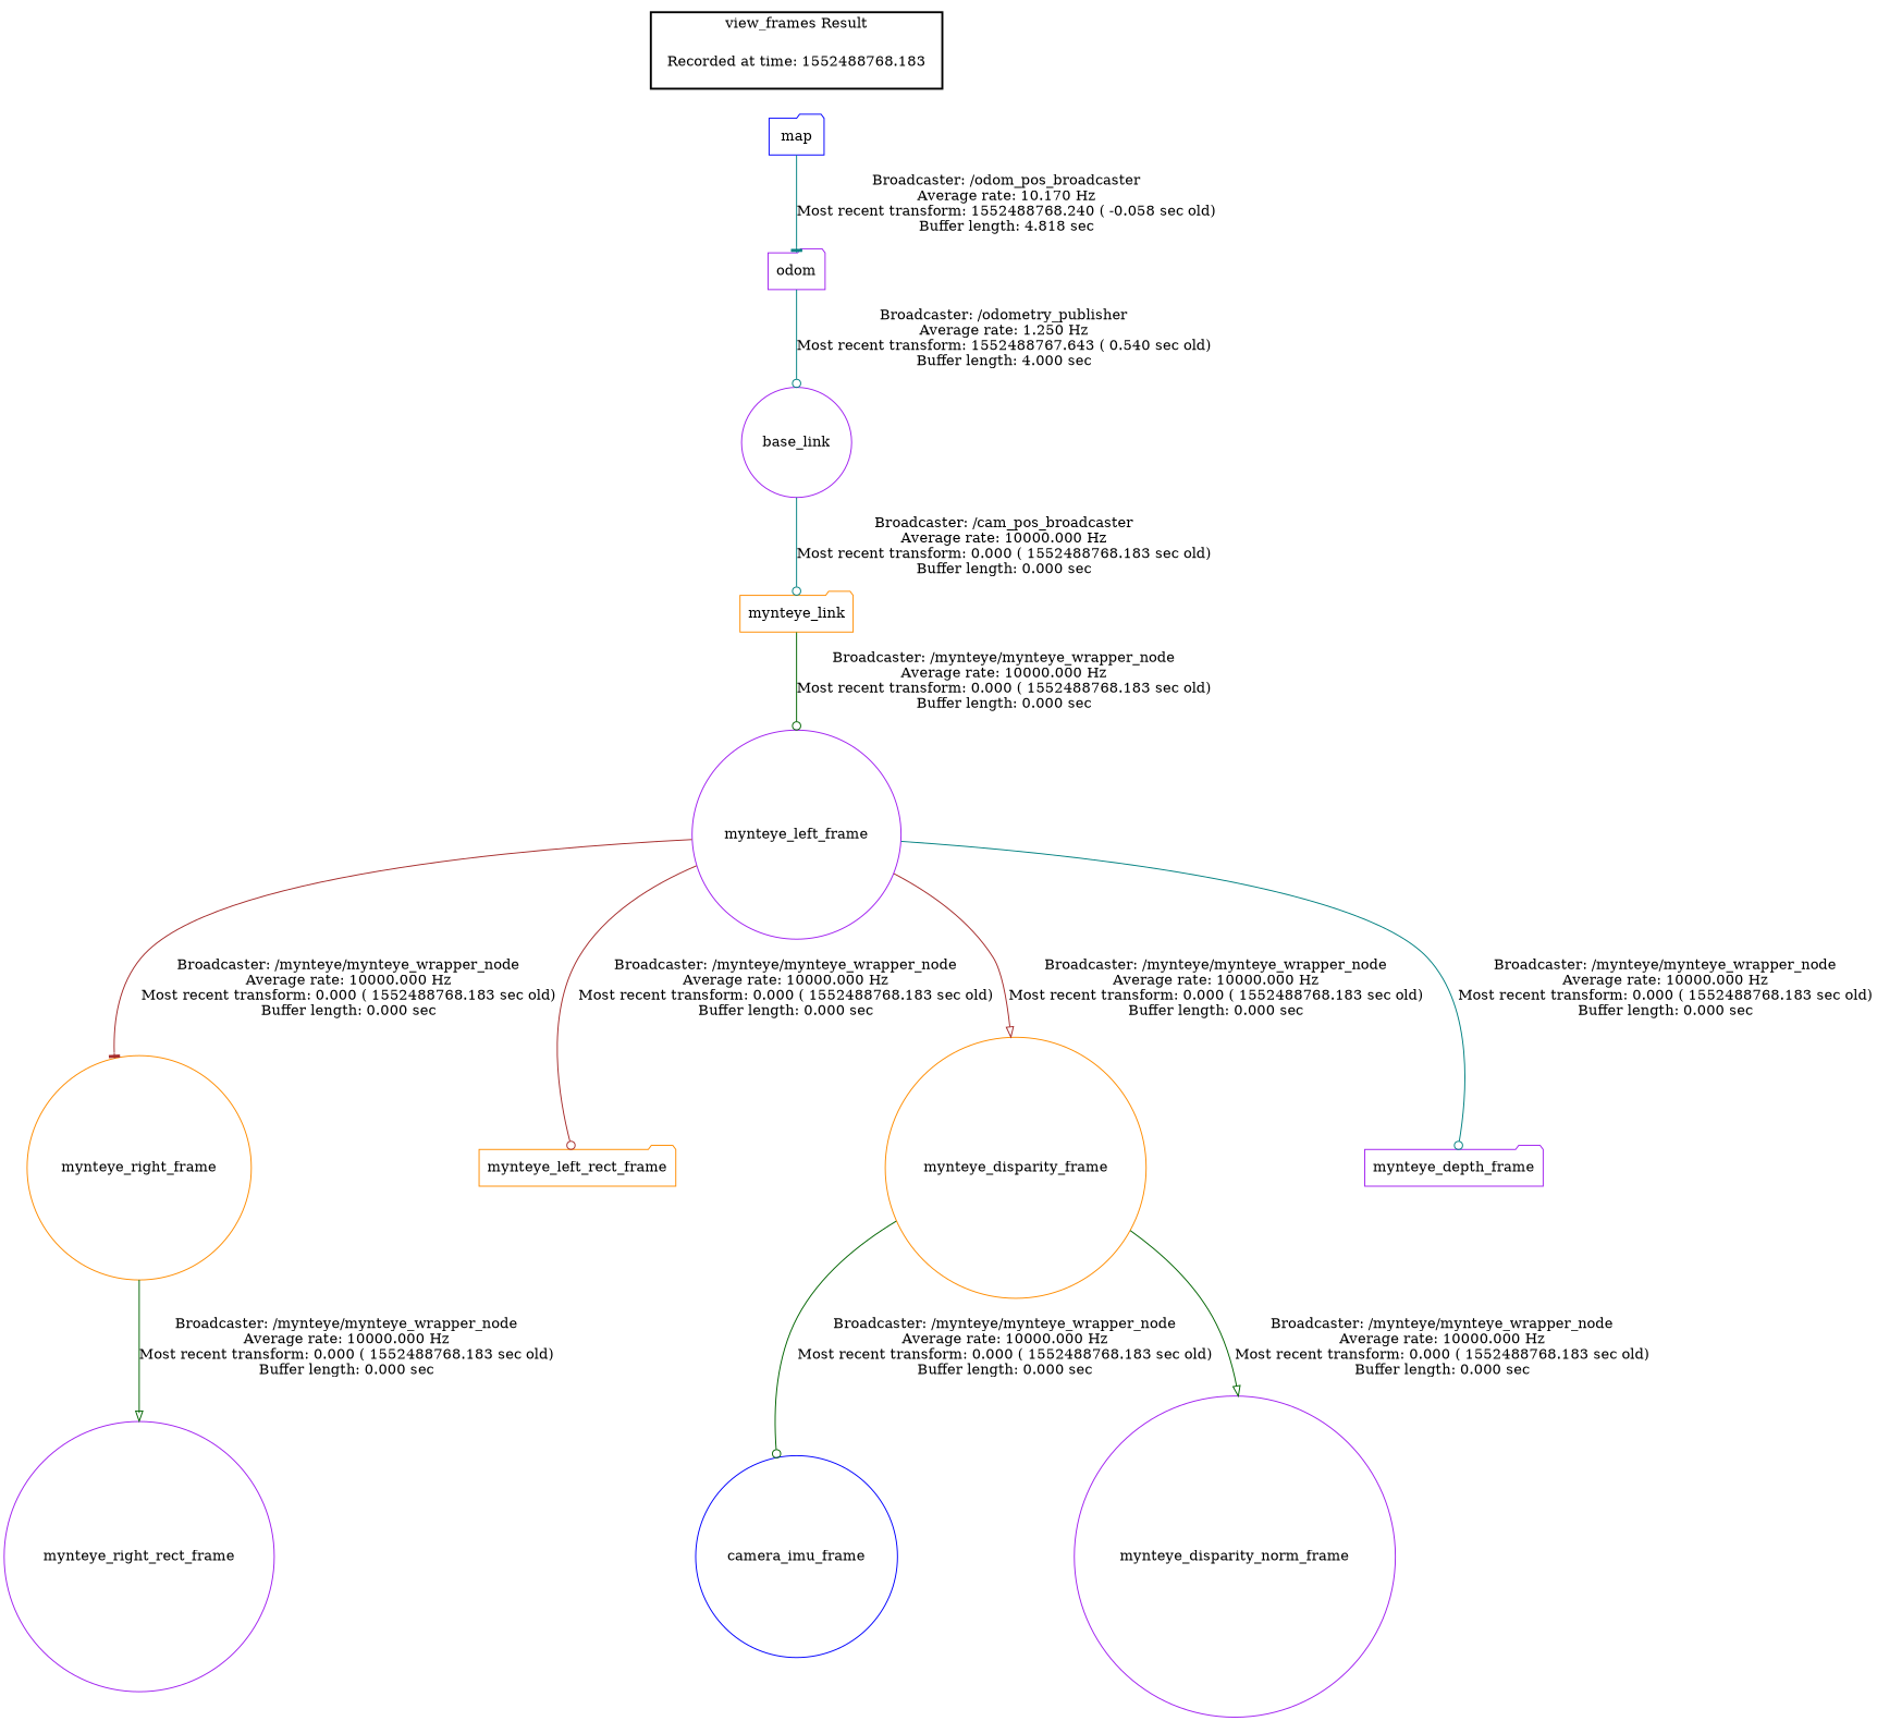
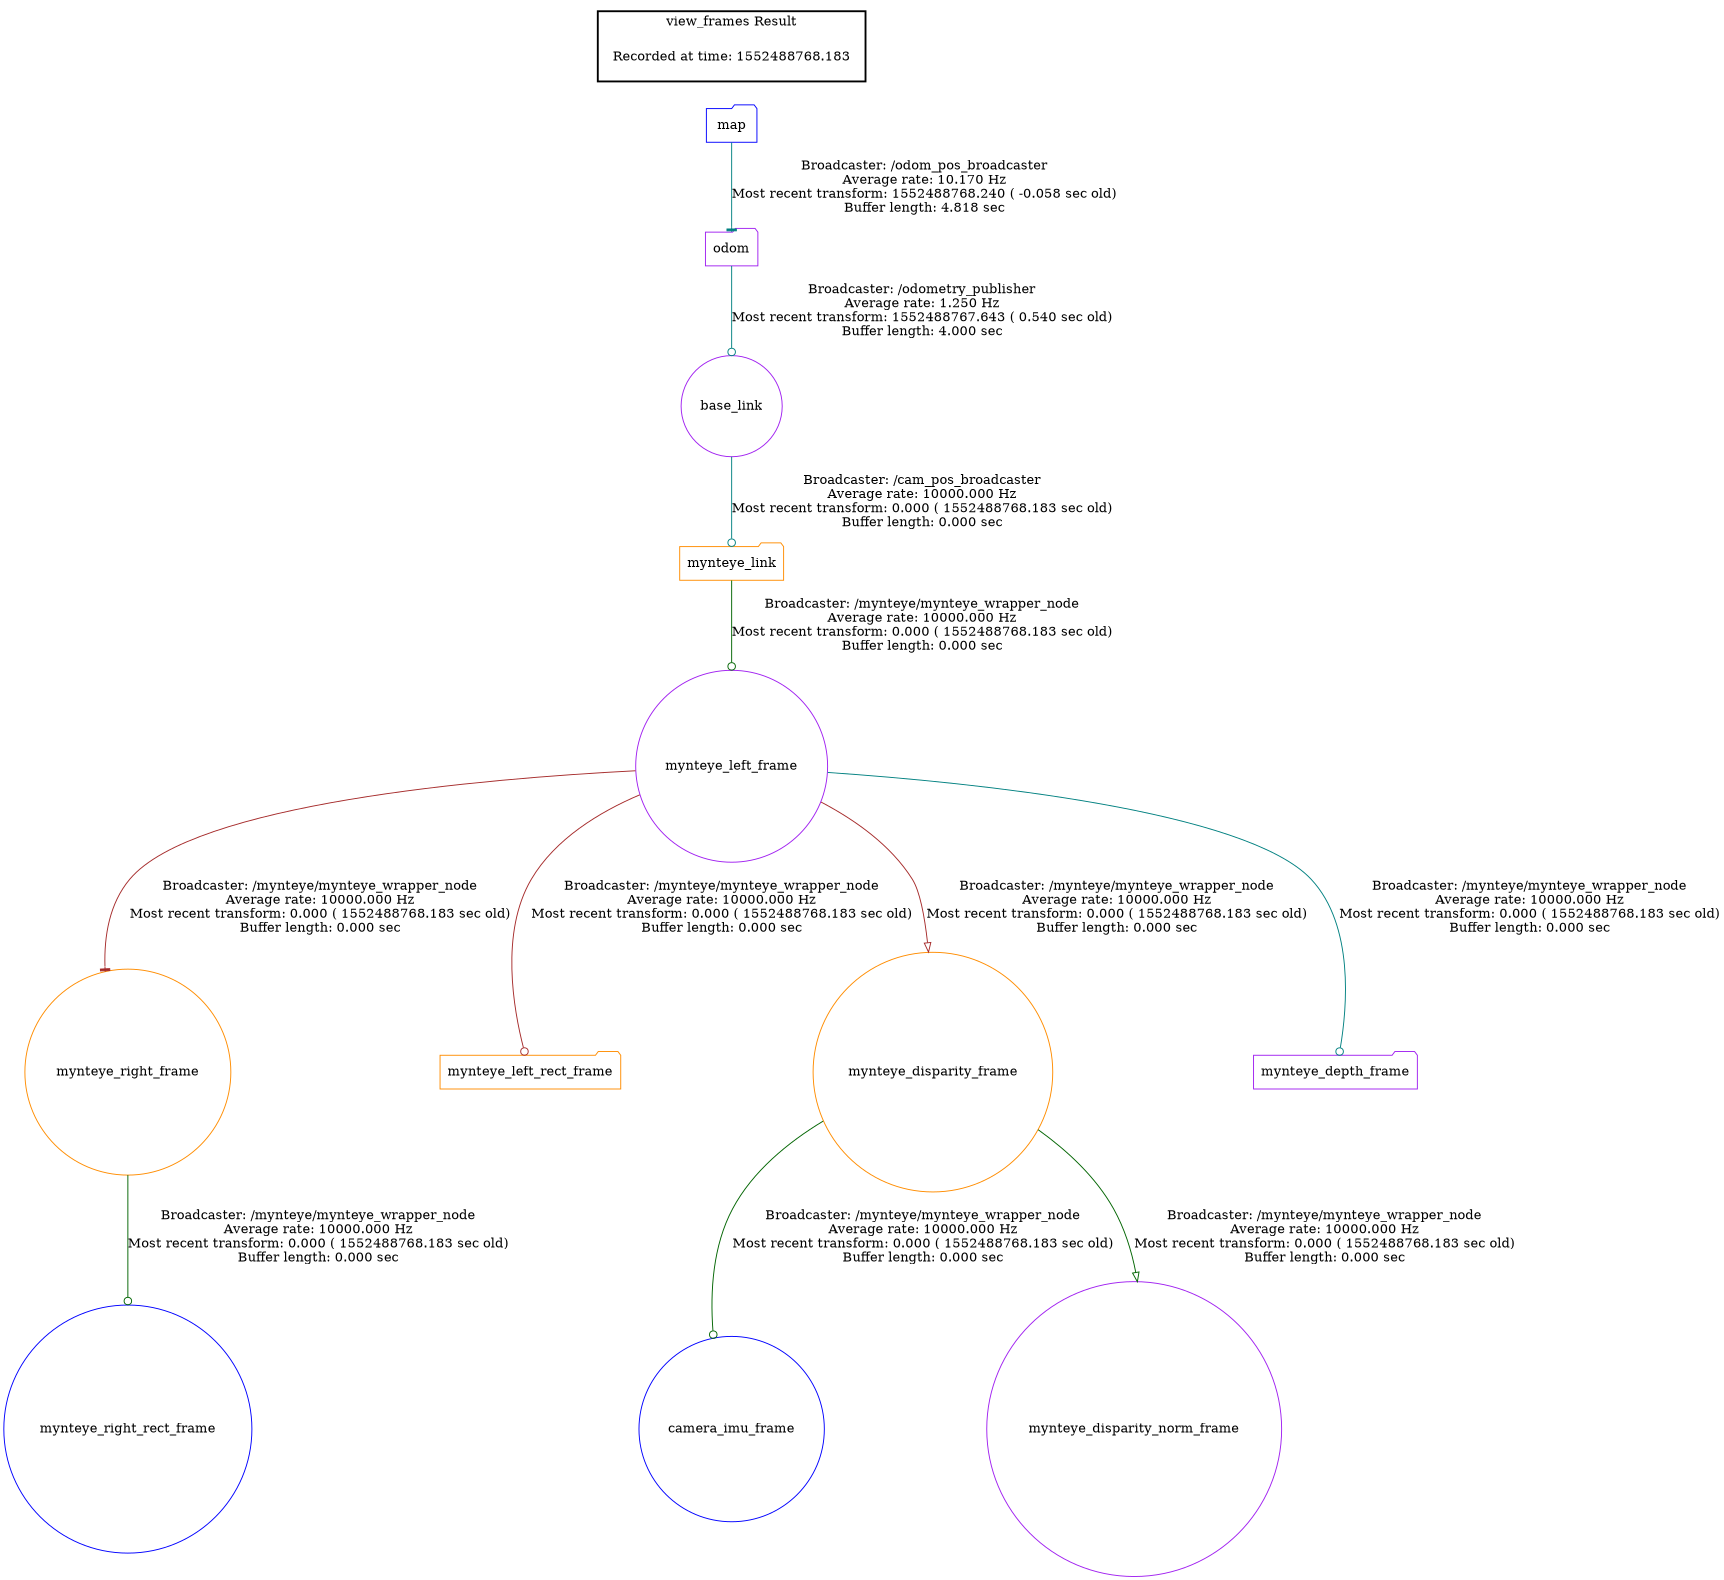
  digraph {
    node [color=darkorange shape=circle]
    edge [arrowhead=odot color=teal]
    "Recorded at time: 1552488768.183" [shape=plaintext]
    map [color=blue shape=folder]
    mynteye_link [shape=folder]
    mynteye_left_frame [color=purple]
    mynteye_right_frame
    mynteye_left_rect_frame [shape=folder]
    mynteye_disparity_frame
    mynteye_depth_frame [color=purple shape=folder]
-   mynteye_right_rect_frame [color=purple]
+   mynteye_right_rect_frame [color=blue]
    camera_imu_frame [color=blue]
    mynteye_disparity_norm_frame [color=purple]
    base_link [color=purple]
    odom [color=purple shape=folder]
    subgraph cluster_1 {
      color=black
      label="view_frames Result"
      style=bold
      "Recorded at time: 1552488768.183"
    }
    "Recorded at time: 1552488768.183" -> map [style=invis arrowhead="" color=""]
    map -> odom [arrowhead=tee label="Broadcaster: /odom_pos_broadcaster\nAverage rate: 10.170 Hz\nMost recent transform: 1552488768.240 ( -0.058 sec old)\nBuffer length: 4.818 sec\n"]
    mynteye_link -> mynteye_left_frame [color=darkgreen label="Broadcaster: /mynteye/mynteye_wrapper_node\nAverage rate: 10000.000 Hz\nMost recent transform: 0.000 ( 1552488768.183 sec old)\nBuffer length: 0.000 sec\n"]
    mynteye_left_frame -> mynteye_right_frame [arrowhead=tee color=brown label="Broadcaster: /mynteye/mynteye_wrapper_node\nAverage rate: 10000.000 Hz\nMost recent transform: 0.000 ( 1552488768.183 sec old)\nBuffer length: 0.000 sec\n"]
    mynteye_left_frame -> mynteye_left_rect_frame [color=brown label="Broadcaster: /mynteye/mynteye_wrapper_node\nAverage rate: 10000.000 Hz\nMost recent transform: 0.000 ( 1552488768.183 sec old)\nBuffer length: 0.000 sec\n"]
    mynteye_left_frame -> mynteye_disparity_frame [arrowhead=onormal color=brown label="Broadcaster: /mynteye/mynteye_wrapper_node\nAverage rate: 10000.000 Hz\nMost recent transform: 0.000 ( 1552488768.183 sec old)\nBuffer length: 0.000 sec\n"]
    mynteye_left_frame -> mynteye_depth_frame [label="Broadcaster: /mynteye/mynteye_wrapper_node\nAverage rate: 10000.000 Hz\nMost recent transform: 0.000 ( 1552488768.183 sec old)\nBuffer length: 0.000 sec\n"]
-   mynteye_right_frame -> mynteye_right_rect_frame [arrowhead=onormal color=darkgreen label="Broadcaster: /mynteye/mynteye_wrapper_node\nAverage rate: 10000.000 Hz\nMost recent transform: 0.000 ( 1552488768.183 sec old)\nBuffer length: 0.000 sec\n"]
+   mynteye_right_frame -> mynteye_right_rect_frame [color=darkgreen label="Broadcaster: /mynteye/mynteye_wrapper_node\nAverage rate: 10000.000 Hz\nMost recent transform: 0.000 ( 1552488768.183 sec old)\nBuffer length: 0.000 sec\n"]
    mynteye_disparity_frame -> camera_imu_frame [color=darkgreen label="Broadcaster: /mynteye/mynteye_wrapper_node\nAverage rate: 10000.000 Hz\nMost recent transform: 0.000 ( 1552488768.183 sec old)\nBuffer length: 0.000 sec\n"]
    mynteye_disparity_frame -> mynteye_disparity_norm_frame [arrowhead=onormal color=darkgreen label="Broadcaster: /mynteye/mynteye_wrapper_node\nAverage rate: 10000.000 Hz\nMost recent transform: 0.000 ( 1552488768.183 sec old)\nBuffer length: 0.000 sec\n"]
    base_link -> mynteye_link [label="Broadcaster: /cam_pos_broadcaster\nAverage rate: 10000.000 Hz\nMost recent transform: 0.000 ( 1552488768.183 sec old)\nBuffer length: 0.000 sec\n"]
    odom -> base_link [label="Broadcaster: /odometry_publisher\nAverage rate: 1.250 Hz\nMost recent transform: 1552488767.643 ( 0.540 sec old)\nBuffer length: 4.000 sec\n"]
  }
